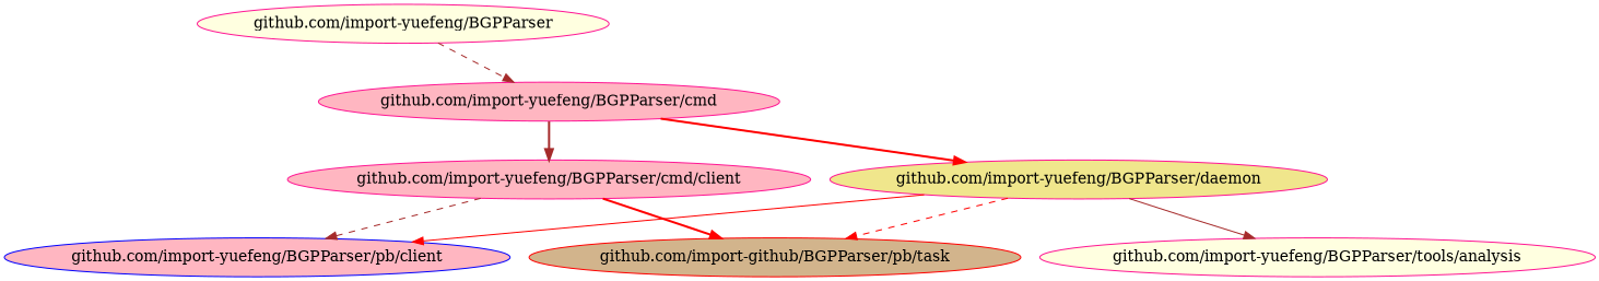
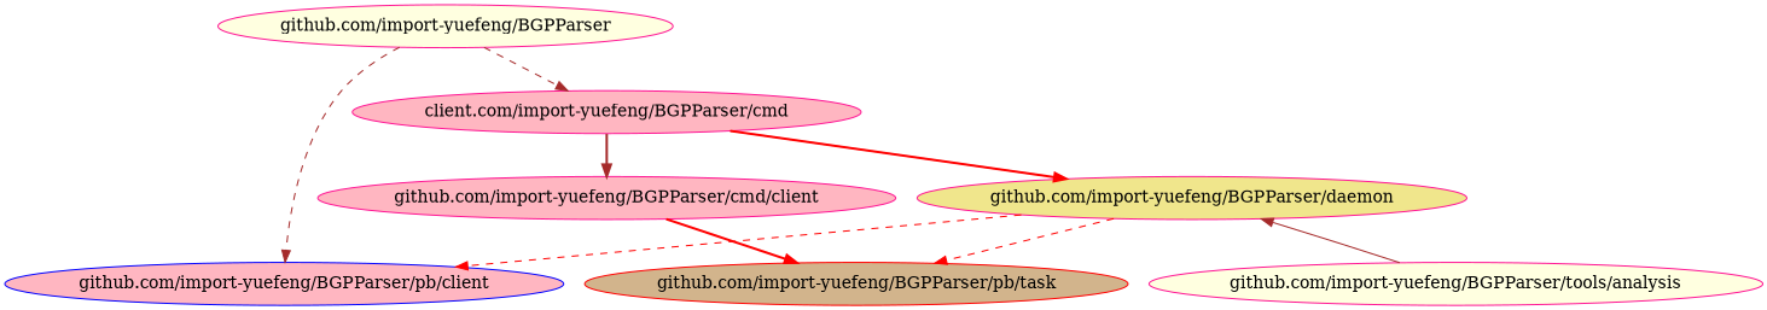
  digraph {
    node [color=deeppink fillcolor=lightpink style=filled]
    edge [color=brown style=dashed]
    "github.com/import-yuefeng/BGPParser" [fillcolor=lightyellow]
-   "github.com/import-yuefeng/BGPParser/cmd"
+   "github.com/import-yuefeng/BGPParser/cmd" [label="client.com/import-yuefeng/BGPParser/cmd"]
    "github.com/import-yuefeng/BGPParser/daemon" [fillcolor=khaki]
    "github.com/import-yuefeng/BGPParser/cmd/client"
-   "github.com/import-yuefeng/BGPParser/pb/task" [color=red fillcolor=tan label="github.com/import-github/BGPParser/pb/task"]
+   "github.com/import-yuefeng/BGPParser/pb/task" [color=red fillcolor=tan]
    "github.com/import-yuefeng/BGPParser/tools/analysis" [fillcolor=lightyellow]
    n7 [color=blue label="github.com/import-yuefeng/BGPParser/pb/client"]
    "github.com/import-yuefeng/BGPParser" -> "github.com/import-yuefeng/BGPParser/cmd"
    "github.com/import-yuefeng/BGPParser/cmd" -> "github.com/import-yuefeng/BGPParser/daemon" [color=red style=bold]
    "github.com/import-yuefeng/BGPParser/cmd" -> "github.com/import-yuefeng/BGPParser/cmd/client" [style=bold]
    "github.com/import-yuefeng/BGPParser/daemon" -> "github.com/import-yuefeng/BGPParser/pb/task" [color=red]
-   "github.com/import-yuefeng/BGPParser/daemon" -> "github.com/import-yuefeng/BGPParser/tools/analysis" [style=solid]
-   "github.com/import-yuefeng/BGPParser/daemon" -> n7 [color=red style=solid]
+   "github.com/import-yuefeng/BGPParser/tools/analysis" -> "github.com/import-yuefeng/BGPParser/daemon" [style=solid]
+   "github.com/import-yuefeng/BGPParser/daemon" -> n7 [color=red]
    "github.com/import-yuefeng/BGPParser/cmd/client" -> "github.com/import-yuefeng/BGPParser/pb/task" [color=red style=bold]
-   "github.com/import-yuefeng/BGPParser/cmd/client" -> n7
+   "github.com/import-yuefeng/BGPParser" -> n7
  }
